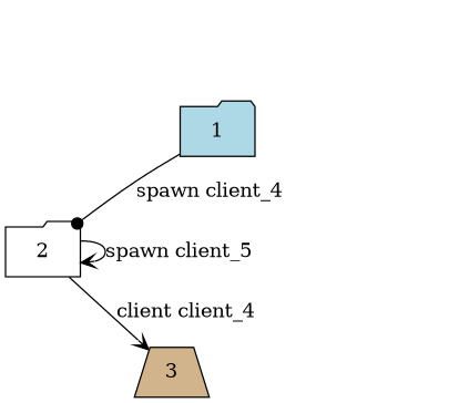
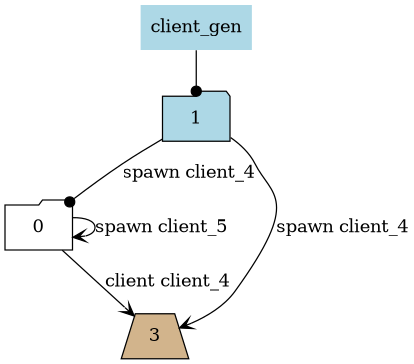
  digraph {
    rankdir=TB
    node [fillcolor=lightblue shape=folder style=filled]
    edge [arrowhead=vee]
+   n1 [label=client_gen shape=plaintext]
    n2 [label=1]
-   n3 [fillcolor=white label=2]
+   n3 [fillcolor=white label=0]
    n4 [fillcolor=tan label=3 shape=trapezium]
+   n1 -> n2 [arrowhead=dot]
    n2 -> n3 [arrowhead=dot label="spawn client_4"]
+   n2 -> n4 [label="spawn client_4"]
    n3 -> n3 [label="spawn client_5"]
    n3 -> n4 [label="client client_4"]
  }
